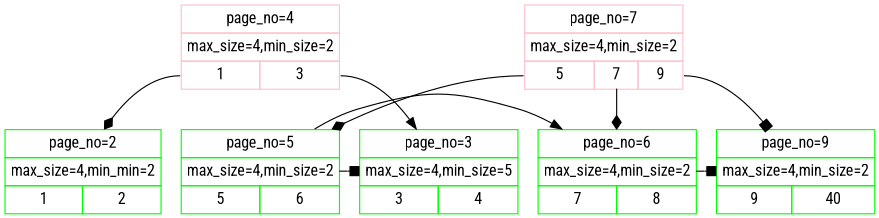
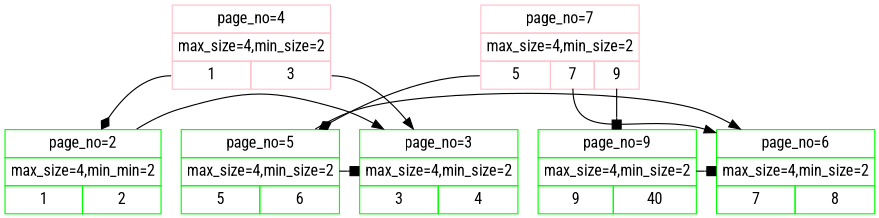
  digraph {
    fontname="Roboto Condensed"
    node [color=green fontname="Roboto Condensed" shape=plain]
    edge [arrowhead=normal fontname="Roboto Condensed"]
    n1 [label=<<TABLE BORDER="0" CELLBORDER="1" CELLSPACING="0" CELLPADDING="4"> <TR><TD COLSPAN="2">page_no=2</TD></TR> <TR><TD COLSPAN="2">max_size=4,min_min=2</TD></TR> <TR><TD>1</TD> <TD>2</TD> </TR></TABLE>>]
-   n2 [label=<<TABLE BORDER="0" CELLBORDER="1" CELLSPACING="0" CELLPADDING="4"> <TR><TD COLSPAN="2">page_no=3</TD></TR> <TR><TD COLSPAN="2">max_size=4,min_size=5</TD></TR> <TR><TD>3</TD> <TD>4</TD> </TR></TABLE>>]
+   n2 [label=<<TABLE BORDER="0" CELLBORDER="1" CELLSPACING="0" CELLPADDING="4"> <TR><TD COLSPAN="2">page_no=3</TD></TR> <TR><TD COLSPAN="2">max_size=4,min_size=2</TD></TR> <TR><TD>3</TD> <TD>4</TD> </TR></TABLE>>]
    n3 [label=<<TABLE BORDER="0" CELLBORDER="1" CELLSPACING="0" CELLPADDING="4"> <TR><TD COLSPAN="2">page_no=5</TD></TR> <TR><TD COLSPAN="2">max_size=4,min_size=2</TD></TR> <TR><TD>5</TD> <TD>6</TD> </TR></TABLE>>]
    n4 [label=<<TABLE BORDER="0" CELLBORDER="1" CELLSPACING="0" CELLPADDING="4"> <TR><TD COLSPAN="2">page_no=6</TD></TR> <TR><TD COLSPAN="2">max_size=4,min_size=2</TD></TR> <TR><TD>7</TD> <TD>8</TD> </TR></TABLE>>]
    n5 [label=<<TABLE BORDER="0" CELLBORDER="1" CELLSPACING="0" CELLPADDING="4"> <TR><TD COLSPAN="2">page_no=9</TD></TR> <TR><TD COLSPAN="2">max_size=4,min_size=2</TD></TR> <TR><TD>9</TD> <TD>40</TD> </TR></TABLE>>]
    n6 [color=pink label=<<TABLE BORDER="0" CELLBORDER="1" CELLSPACING="0" CELLPADDING="4"> <TR><TD COLSPAN="2">page_no=4</TD></TR> <TR><TD COLSPAN="2">max_size=4,min_size=2</TD></TR> <TR><TD PORT="p2">1</TD> <TD PORT="p3">3</TD> </TR></TABLE>>]
    n7 [color=pink label=<<TABLE BORDER="0" CELLBORDER="1" CELLSPACING="0" CELLPADDING="4"> <TR><TD COLSPAN="3">page_no=7</TD></TR> <TR><TD COLSPAN="3">max_size=4,min_size=2</TD></TR> <TR><TD PORT="p5">5</TD> <TD PORT="p6">7</TD> <TD PORT="p9">9</TD> </TR></TABLE>>]
    subgraph sub_1 {
      rank=same
      n1
      n2
    }
    subgraph sub_2 {
      rank=same
      n2
      n3
    }
    subgraph sub_3 {
      rank=same
      n3
      n4
    }
    subgraph sub_4 {
      rank=same
      n4
      n5
    }
    subgraph sub_5 {
      rank=same
      n6
      n7
    }
+   n1 -> n2
    n3 -> n2 [arrowhead=box]
    n3 -> n4
-   n4 -> n5 [arrowhead=box]
+   n5 -> n4 [arrowhead=box]
    n6 -> n1 [arrowhead=diamond tailport=p2]
    n6 -> n2 [tailport=p3]
    n7 -> n3 [arrowhead=diamond tailport=p5]
-   n7 -> n4 [arrowhead=diamond tailport=p6]
+   n7 -> n4 [tailport=p6]
    n7 -> n5 [arrowhead=box tailport=p9]
  }
